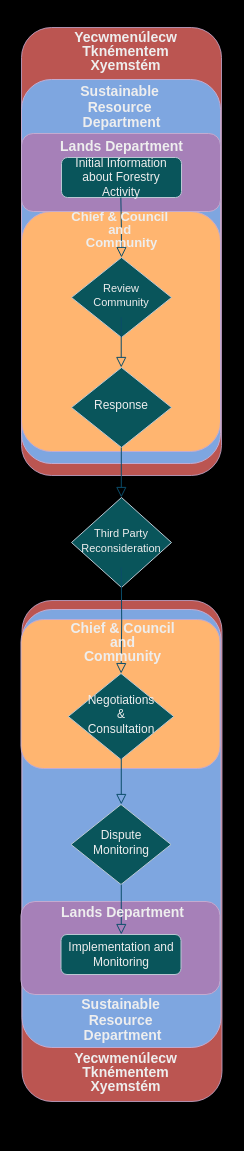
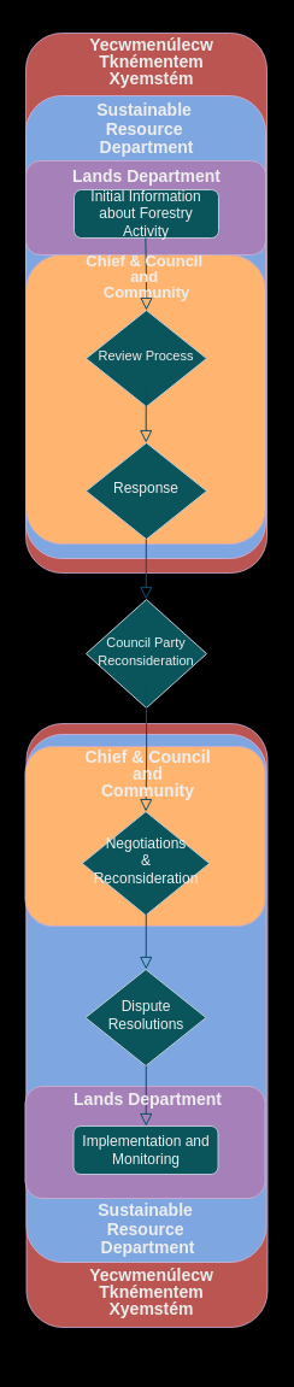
  <mxCell id="0" />
  <mxCell id="1" parent="0" />
  <mxCell id="2" value="" style="rounded=1;whiteSpace=wrap;html=1;strokeColor=#C3ABD0;fillColor=#EA6B66;opacity=80;gradientColor=none;" vertex="1" parent="1"><mxGeometry x="21.5" y="600" width="200" height="501" as="geometry" /></mxCell>
  <mxCell id="3" value="" style="rounded=1;whiteSpace=wrap;html=1;strokeColor=#C3ABD0;fillColor=#7EA6E0;gradientColor=none;" vertex="1" parent="1"><mxGeometry x="21.5" y="609" width="199" height="438" as="geometry" /></mxCell>
  <mxCell id="4" value="" style="rounded=1;whiteSpace=wrap;html=1;strokeColor=#C3ABD0;fillColor=#FFB570;gradientColor=none;" vertex="1" parent="1"><mxGeometry x="20.5" y="619" width="199" height="149" as="geometry" /></mxCell>
  <mxCell id="5" value="" style="rounded=1;whiteSpace=wrap;html=1;strokeColor=#C3ABD0;fillColor=#EA6B66;opacity=80;gradientColor=none;" vertex="1" parent="1"><mxGeometry x="21" y="27" width="200" height="448" as="geometry" /></mxCell>
  <mxCell id="6" value="" style="rounded=1;whiteSpace=wrap;html=1;strokeColor=#C3ABD0;fillColor=#7EA6E0;gradientColor=none;" vertex="1" parent="1"><mxGeometry x="21" y="79" width="199" height="384" as="geometry" /></mxCell>
  <mxCell id="7" value="" style="rounded=1;whiteSpace=wrap;html=1;strokeColor=#C3ABD0;fillColor=#FFB570;gradientColor=none;" vertex="1" parent="1"><mxGeometry x="21" y="211" width="199" height="240" as="geometry" /></mxCell>
  <mxCell id="8" value="" style="rounded=1;whiteSpace=wrap;html=1;strokeColor=#C3ABD0;fillColor=#A680B8;gradientColor=none;" vertex="1" parent="1"><mxGeometry x="20.5" y="901" width="199" height="93" as="geometry" /></mxCell>
  <mxCell id="9" value="" style="rounded=1;whiteSpace=wrap;html=1;strokeColor=#C3ABD0;fillColor=#A680B8;gradientColor=none;" vertex="1" parent="1"><mxGeometry x="21" y="133" width="199" height="78" as="geometry" /></mxCell>
  <mxCell id="10" value="Initial Information about Forestry Activity" style="rounded=1;whiteSpace=wrap;html=1;fontSize=12;glass=0;strokeWidth=1;shadow=0;labelBackgroundColor=none;fillColor=#09555B;strokeColor=#BAC8D3;fontColor=#EEEEEE;" parent="1" vertex="1"><mxGeometry x="61" y="157" width="120" height="40" as="geometry" /></mxCell>
- <mxCell id="11" value="Review Community" style="rhombus;whiteSpace=wrap;html=1;shadow=0;fontFamily=Helvetica;fontSize=11;align=center;strokeWidth=1;spacing=6;spacingTop=-4;labelBackgroundColor=none;fillColor=#09555B;strokeColor=#BAC8D3;fontColor=#EEEEEE;" parent="1" vertex="1"><mxGeometry x="71" y="257" width="100" height="80" as="geometry" /></mxCell>
+ <mxCell id="11" value="Review Process" style="rhombus;whiteSpace=wrap;html=1;shadow=0;fontFamily=Helvetica;fontSize=11;align=center;strokeWidth=1;spacing=6;spacingTop=-4;labelBackgroundColor=none;fillColor=#09555B;strokeColor=#BAC8D3;fontColor=#EEEEEE;" parent="1" vertex="1"><mxGeometry x="71" y="257" width="100" height="80" as="geometry" /></mxCell>
  <mxCell id="12" value="Response" style="rhombus;whiteSpace=wrap;html=1;shadow=0;fontFamily=Helvetica;fontSize=12;align=center;strokeWidth=1;spacing=6;spacingTop=-4;labelBackgroundColor=none;fillColor=#09555B;strokeColor=#BAC8D3;fontColor=#EEEEEE;" parent="1" vertex="1"><mxGeometry x="71" y="367" width="100" height="80" as="geometry" /></mxCell>
  <mxCell id="13" value="Implementation and Monitoring" style="rounded=1;whiteSpace=wrap;html=1;fontSize=12;glass=0;strokeWidth=1;shadow=0;labelBackgroundColor=none;fillColor=#09555B;strokeColor=#BAC8D3;fontColor=#EEEEEE;" parent="1" vertex="1"><mxGeometry x="60.5" y="934" width="120" height="40" as="geometry" /></mxCell>
- <mxCell id="14" value="&lt;font style=&quot;font-size: 11px;&quot;&gt;Third Party Reconsideration&lt;/font&gt;" style="rhombus;whiteSpace=wrap;html=1;shadow=0;fontFamily=Helvetica;fontSize=12;align=center;strokeWidth=1;spacing=6;spacingTop=-4;labelBackgroundColor=none;fillColor=#09555B;strokeColor=#BAC8D3;fontColor=#EEEEEE;" vertex="1" parent="1"><mxGeometry x="71" y="497" width="100" height="90" as="geometry" /></mxCell>
- <mxCell id="15" value="Negotiations&lt;br&gt;&amp;amp;&lt;br&gt;Consultation" style="rhombus;whiteSpace=wrap;html=1;shadow=0;fontFamily=Helvetica;fontSize=12;align=center;strokeWidth=1;spacing=6;spacingTop=-4;labelBackgroundColor=none;fillColor=#09555B;strokeColor=#BAC8D3;fontColor=#EEEEEE;" vertex="1" parent="1"><mxGeometry x="67.75" y="673" width="105.5" height="86" as="geometry" /></mxCell>
+ <mxCell id="14" value="&lt;font style=&quot;font-size: 11px;&quot;&gt;Council Party Reconsideration&lt;/font&gt;" style="rhombus;whiteSpace=wrap;html=1;shadow=0;fontFamily=Helvetica;fontSize=12;align=center;strokeWidth=1;spacing=6;spacingTop=-4;labelBackgroundColor=none;fillColor=#09555B;strokeColor=#BAC8D3;fontColor=#EEEEEE;" vertex="1" parent="1"><mxGeometry x="71" y="497" width="100" height="90" as="geometry" /></mxCell>
+ <mxCell id="15" value="Negotiations&lt;br&gt;&amp;amp;&lt;br&gt;Reconsideration" style="rhombus;whiteSpace=wrap;html=1;shadow=0;fontFamily=Helvetica;fontSize=12;align=center;strokeWidth=1;spacing=6;spacingTop=-4;labelBackgroundColor=none;fillColor=#09555B;strokeColor=#BAC8D3;fontColor=#EEEEEE;" vertex="1" parent="1"><mxGeometry x="67.75" y="673" width="105.5" height="86" as="geometry" /></mxCell>
  <mxCell id="16" value="" style="rounded=0;html=1;jettySize=auto;orthogonalLoop=1;fontSize=11;endArrow=block;endFill=0;endSize=8;strokeWidth=1;shadow=0;labelBackgroundColor=none;edgeStyle=orthogonalEdgeStyle;strokeColor=#0B4D6A;fontColor=default;" edge="1" parent="1"><mxGeometry relative="1" as="geometry"><mxPoint x="120.81" y="447" as="sourcePoint" /><mxPoint x="120.81" y="497" as="targetPoint" /></mxGeometry></mxCell>
  <mxCell id="17" value="" style="rounded=0;html=1;jettySize=auto;orthogonalLoop=1;fontSize=11;endArrow=block;endFill=0;endSize=8;strokeWidth=1;shadow=0;labelBackgroundColor=none;edgeStyle=orthogonalEdgeStyle;strokeColor=#0B4D6A;fontColor=default;" edge="1" parent="1"><mxGeometry relative="1" as="geometry"><mxPoint x="120.72" y="317" as="sourcePoint" /><mxPoint x="120.72" y="367" as="targetPoint" /></mxGeometry></mxCell>
  <mxCell id="18" value="" style="rounded=0;html=1;jettySize=auto;orthogonalLoop=1;fontSize=11;endArrow=block;endFill=0;endSize=8;strokeWidth=1;shadow=0;labelBackgroundColor=none;edgeStyle=orthogonalEdgeStyle;strokeColor=#0B4D6A;fontColor=default;" edge="1" parent="1" target="15"><mxGeometry relative="1" as="geometry"><mxPoint x="120.72" y="567" as="sourcePoint" /><mxPoint x="121" y="617" as="targetPoint" /></mxGeometry></mxCell>
- <mxCell id="19" value="Dispute Monitoring" style="rhombus;whiteSpace=wrap;html=1;shadow=0;fontFamily=Helvetica;fontSize=12;align=center;strokeWidth=1;spacing=6;spacingTop=-4;labelBackgroundColor=none;fillColor=#09555B;strokeColor=#BAC8D3;fontColor=#EEEEEE;" vertex="1" parent="1"><mxGeometry x="70.5" y="804" width="100" height="80" as="geometry" /></mxCell>
+ <mxCell id="19" value="Dispute Resolutions" style="rhombus;whiteSpace=wrap;html=1;shadow=0;fontFamily=Helvetica;fontSize=12;align=center;strokeWidth=1;spacing=6;spacingTop=-4;labelBackgroundColor=none;fillColor=#09555B;strokeColor=#BAC8D3;fontColor=#EEEEEE;" vertex="1" parent="1"><mxGeometry x="70.5" y="804" width="100" height="80" as="geometry" /></mxCell>
  <mxCell id="20" value="&lt;p style=&quot;line-height: 100%; font-size: 14px;&quot;&gt;&lt;font style=&quot;font-size: 14px;&quot;&gt;Yecwmenúlecw&lt;br&gt;Tknémentem&lt;br&gt;Xyemstém&lt;/font&gt;&lt;/p&gt;" style="text;strokeColor=none;fillColor=none;html=1;fontSize=24;fontStyle=1;verticalAlign=middle;align=center;fontColor=#EEEEEE;" vertex="1" parent="1"><mxGeometry x="75" y="20" width="100" height="59" as="geometry" /></mxCell>
  <mxCell id="21" value="&lt;p style=&quot;line-height: 100%; font-size: 14px;&quot;&gt;Lands&amp;nbsp;&lt;span style=&quot;background-color: initial;&quot;&gt;Department&lt;/span&gt;&lt;/p&gt;" style="text;strokeColor=none;fillColor=none;html=1;fontSize=24;fontStyle=1;verticalAlign=middle;align=center;fontColor=#EEEEEE;" vertex="1" parent="1"><mxGeometry x="70.5" y="137" width="100" height="16" as="geometry" /></mxCell>
  <mxCell id="22" value="&lt;p style=&quot;line-height: 10%; font-size: 14px;&quot;&gt;&lt;br&gt;&lt;/p&gt;&lt;p style=&quot;line-height: 10%; font-size: 14px;&quot;&gt;Sustainable&amp;nbsp;&lt;/p&gt;&lt;p style=&quot;line-height: 10%; font-size: 14px;&quot;&gt;Resource&amp;nbsp;&lt;/p&gt;&lt;p style=&quot;line-height: 10%; font-size: 14px;&quot;&gt;&lt;span style=&quot;background-color: initial;&quot;&gt;Department&lt;/span&gt;&lt;/p&gt;" style="text;strokeColor=none;fillColor=none;html=1;fontSize=24;fontStyle=1;verticalAlign=middle;align=center;fontColor=#EEEEEE;" vertex="1" parent="1"><mxGeometry x="70.5" y="75" width="100" height="48" as="geometry" /></mxCell>
  <mxCell id="23" value="&lt;p style=&quot;line-height: 100%; font-size: 14px;&quot;&gt;&lt;font style=&quot;font-size: 14px;&quot;&gt;Yecwmenúlecw&lt;br&gt;Tknémentem&lt;br&gt;Xyemstém&lt;/font&gt;&lt;/p&gt;" style="text;strokeColor=none;fillColor=none;html=1;fontSize=24;fontStyle=1;verticalAlign=middle;align=center;fontColor=#EEEEEE;" vertex="1" parent="1"><mxGeometry x="75" y="1012" width="100" height="117" as="geometry" /></mxCell>
  <mxCell id="24" value="&lt;p style=&quot;line-height: 10%; font-size: 14px;&quot;&gt;&lt;br&gt;&lt;/p&gt;&lt;p style=&quot;line-height: 10%; font-size: 14px;&quot;&gt;Sustainable&amp;nbsp;&lt;/p&gt;&lt;p style=&quot;line-height: 10%; font-size: 14px;&quot;&gt;Resource&amp;nbsp;&lt;/p&gt;&lt;p style=&quot;line-height: 10%; font-size: 14px;&quot;&gt;&lt;span style=&quot;background-color: initial;&quot;&gt;Department&lt;/span&gt;&lt;/p&gt;" style="text;strokeColor=none;fillColor=none;html=1;fontSize=24;fontStyle=1;verticalAlign=middle;align=center;fontColor=#EEEEEE;" vertex="1" parent="1"><mxGeometry x="71.5" y="994" width="100" height="36" as="geometry" /></mxCell>
  <mxCell id="25" value="" style="rounded=0;html=1;jettySize=auto;orthogonalLoop=1;fontSize=11;endArrow=block;endFill=0;endSize=8;strokeWidth=1;shadow=0;labelBackgroundColor=none;edgeStyle=orthogonalEdgeStyle;strokeColor=#0B4D6A;fontColor=default;" edge="1" parent="1"><mxGeometry relative="1" as="geometry"><mxPoint x="120.77" y="754" as="sourcePoint" /><mxPoint x="120.77" y="804" as="targetPoint" /></mxGeometry></mxCell>
  <mxCell id="26" value="" style="rounded=0;html=1;jettySize=auto;orthogonalLoop=1;fontSize=11;endArrow=block;endFill=0;endSize=8;strokeWidth=1;shadow=0;labelBackgroundColor=none;edgeStyle=orthogonalEdgeStyle;strokeColor=#0B4D6A;fontColor=default;" edge="1" parent="1"><mxGeometry relative="1" as="geometry"><mxPoint x="120.77" y="884" as="sourcePoint" /><mxPoint x="120.77" y="934" as="targetPoint" /></mxGeometry></mxCell>
  <mxCell id="27" value="&lt;p style=&quot;line-height: 100%; font-size: 14px;&quot;&gt;Lands&amp;nbsp;&lt;span style=&quot;background-color: initial;&quot;&gt;Department&lt;/span&gt;&lt;/p&gt;" style="text;strokeColor=none;fillColor=none;html=1;fontSize=24;fontStyle=1;verticalAlign=middle;align=center;fontColor=#EEEEEE;" vertex="1" parent="1"><mxGeometry x="71.5" y="906" width="100" height="10" as="geometry" /></mxCell>
  <mxCell id="28" value="" style="rounded=0;html=1;jettySize=auto;orthogonalLoop=1;fontSize=11;endArrow=block;endFill=0;endSize=8;strokeWidth=1;shadow=0;labelBackgroundColor=none;edgeStyle=orthogonalEdgeStyle;strokeColor=#0B4D6A;fontColor=default;entryX=0.5;entryY=0;entryDx=0;entryDy=0;" edge="1" parent="1" target="11"><mxGeometry relative="1" as="geometry"><mxPoint x="120.35" y="197" as="sourcePoint" /><mxPoint x="120" y="247" as="targetPoint" /></mxGeometry></mxCell>
  <mxCell id="29" value="&lt;p style=&quot;line-height: 0%; font-size: 13px;&quot;&gt;Chief &amp;amp; Council&amp;nbsp;&lt;/p&gt;&lt;p style=&quot;line-height: 0%; font-size: 13px;&quot;&gt;and&amp;nbsp;&lt;/p&gt;&lt;p style=&quot;line-height: 0%; font-size: 13px;&quot;&gt;Community&lt;/p&gt;" style="text;strokeColor=none;fillColor=none;html=1;fontSize=13;fontStyle=1;verticalAlign=middle;align=center;fontColor=#EEEEEE;" vertex="1" parent="1"><mxGeometry x="71" y="223" width="100" height="12" as="geometry" /></mxCell>
  <mxCell id="30" value="&lt;p style=&quot;line-height: 0%; font-size: 14px;&quot;&gt;Chief &amp;amp; Council&lt;/p&gt;&lt;p style=&quot;line-height: 0%; font-size: 14px;&quot;&gt;and&lt;/p&gt;&lt;p style=&quot;line-height: 0%; font-size: 14px;&quot;&gt;&lt;span style=&quot;background-color: initial;&quot;&gt;Community&lt;/span&gt;&lt;br&gt;&lt;/p&gt;" style="text;strokeColor=none;fillColor=none;html=1;fontSize=14;fontStyle=1;verticalAlign=middle;align=center;fontColor=#EEEEEE;" vertex="1" parent="1"><mxGeometry x="71.5" y="634" width="100" height="14" as="geometry" /></mxCell>
